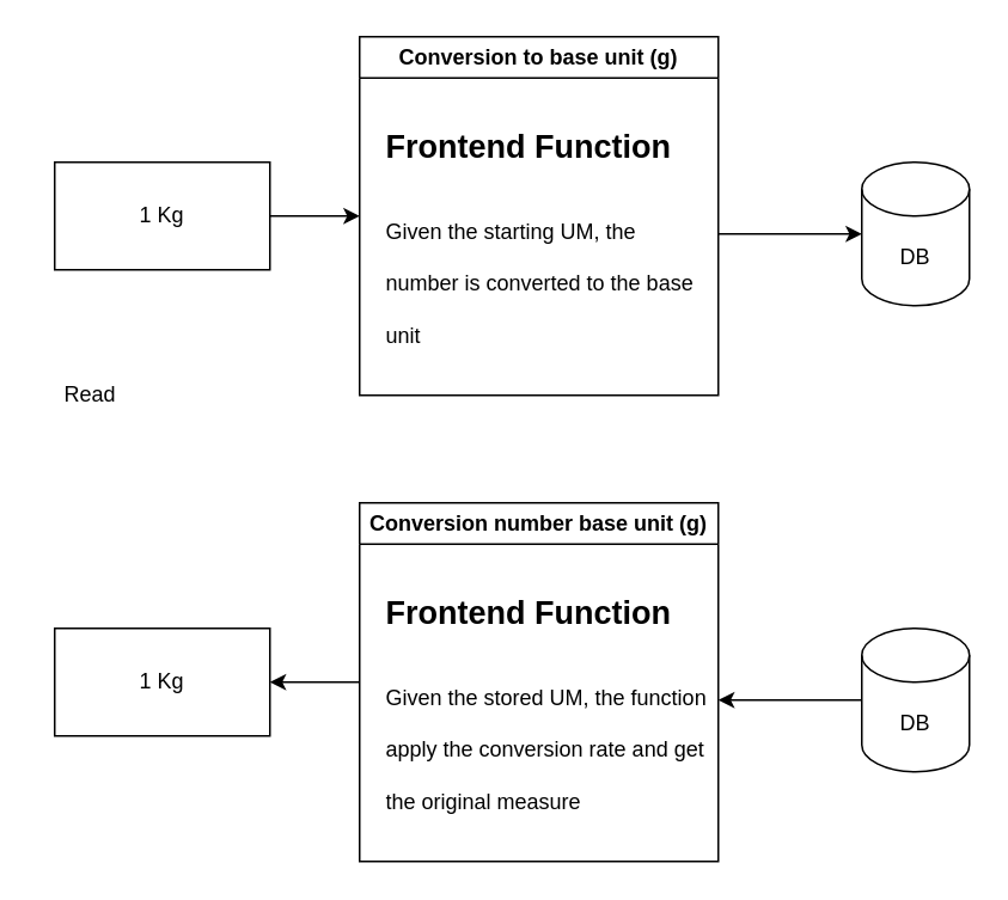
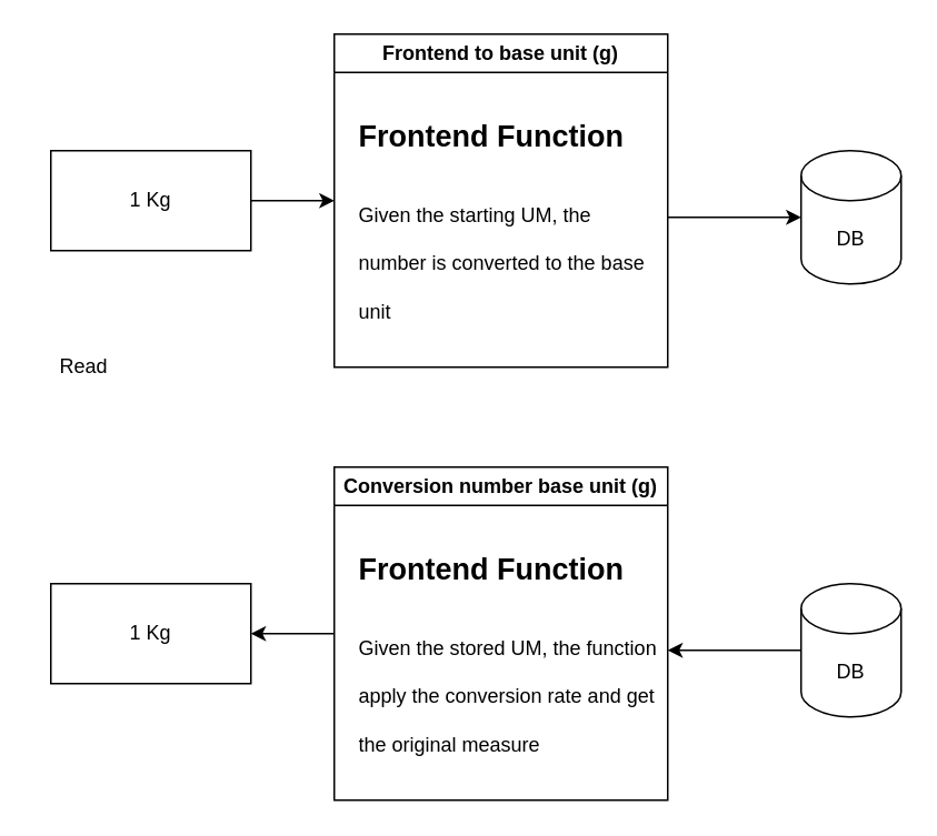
  <mxCell id="0" />
  <mxCell id="1" parent="0" />
  <mxCell id="2" style="edgeStyle=none;html=1;entryX=0;entryY=0.5;entryDx=0;entryDy=0;" parent="1" source="3" target="4" edge="1"><mxGeometry relative="1" as="geometry" /></mxCell>
  <mxCell id="3" value="1 Kg" style="rounded=0;whiteSpace=wrap;html=1;" parent="1" vertex="1"><mxGeometry x="30" y="90" width="120" height="60" as="geometry" /></mxCell>
- <mxCell id="4" value="Conversion to base unit (g)" style="swimlane;whiteSpace=wrap;html=1;" parent="1" vertex="1"><mxGeometry x="200" y="20" width="200" height="200" as="geometry" /></mxCell>
+ <mxCell id="4" value="Frontend to base unit (g)" style="swimlane;whiteSpace=wrap;html=1;" parent="1" vertex="1"><mxGeometry x="200" y="20" width="200" height="200" as="geometry" /></mxCell>
  <mxCell id="5" value="&lt;h1&gt;&lt;span style=&quot;background-color: initial;&quot;&gt;&lt;font style=&quot;font-size: 18px;&quot;&gt;Frontend Function&lt;/font&gt;&lt;/span&gt;&lt;/h1&gt;&lt;h1&gt;&lt;span style=&quot;font-size: 12px; font-weight: 400;&quot;&gt;Given the starting UM, the number is converted to the base unit&lt;/span&gt;&lt;/h1&gt;" style="text;html=1;strokeColor=none;fillColor=none;spacing=5;spacingTop=-20;whiteSpace=wrap;overflow=hidden;rounded=0;" parent="4" vertex="1"><mxGeometry x="10" y="40" width="190" height="140" as="geometry" /></mxCell>
  <mxCell id="6" value="DB" style="shape=cylinder3;whiteSpace=wrap;html=1;boundedLbl=1;backgroundOutline=1;size=15;" parent="1" vertex="1"><mxGeometry x="480" y="90" width="60" height="80" as="geometry" /></mxCell>
  <mxCell id="7" style="edgeStyle=none;html=1;exitX=1;exitY=0.5;exitDx=0;exitDy=0;entryX=0;entryY=0.5;entryDx=0;entryDy=0;entryPerimeter=0;" parent="1" source="5" target="6" edge="1"><mxGeometry relative="1" as="geometry" /></mxCell>
  <mxCell id="8" value="1 Kg" style="rounded=0;whiteSpace=wrap;html=1;" parent="1" vertex="1"><mxGeometry x="30" y="350" width="120" height="60" as="geometry" /></mxCell>
  <mxCell id="9" value="Read" style="text;html=1;strokeColor=none;fillColor=none;align=center;verticalAlign=middle;whiteSpace=wrap;rounded=0;" parent="1" vertex="1"><mxGeometry x="20" y="205" width="60" height="30" as="geometry" /></mxCell>
  <mxCell id="10" style="edgeStyle=none;html=1;exitX=0;exitY=0.5;exitDx=0;exitDy=0;fontSize=18;" parent="1" source="11" target="8" edge="1"><mxGeometry relative="1" as="geometry" /></mxCell>
  <mxCell id="11" value="Conversion number base unit (g)" style="swimlane;whiteSpace=wrap;html=1;" parent="1" vertex="1"><mxGeometry x="200" y="280" width="200" height="200" as="geometry" /></mxCell>
  <mxCell id="12" value="&lt;h1&gt;&lt;span style=&quot;background-color: initial;&quot;&gt;&lt;font style=&quot;font-size: 18px;&quot;&gt;Frontend Function&lt;/font&gt;&lt;/span&gt;&lt;/h1&gt;&lt;h1&gt;&lt;span style=&quot;font-size: 12px; font-weight: 400;&quot;&gt;Given the stored UM, the function apply the conversion rate and get the original measure&lt;/span&gt;&lt;/h1&gt;" style="text;html=1;strokeColor=none;fillColor=none;spacing=5;spacingTop=-20;whiteSpace=wrap;overflow=hidden;rounded=0;" parent="11" vertex="1"><mxGeometry x="10" y="40" width="190" height="140" as="geometry" /></mxCell>
  <mxCell id="13" style="edgeStyle=none;html=1;entryX=1;entryY=0.5;entryDx=0;entryDy=0;fontSize=18;" parent="1" source="14" target="12" edge="1"><mxGeometry relative="1" as="geometry" /></mxCell>
  <mxCell id="14" value="DB" style="shape=cylinder3;whiteSpace=wrap;html=1;boundedLbl=1;backgroundOutline=1;size=15;" parent="1" vertex="1"><mxGeometry x="480" y="350" width="60" height="80" as="geometry" /></mxCell>
